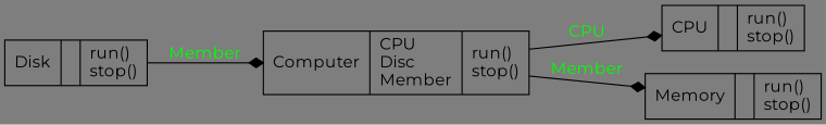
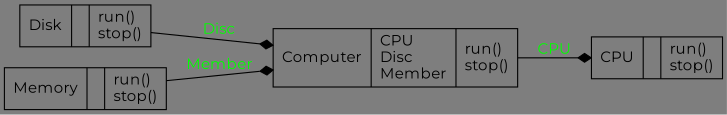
  digraph {
    bgcolor="#7e7e7e"
    fontname=Montserrat
    rankdir=LR
    node [color=black fontcolor=black fontname=Montserrat shape=record style=solid]
    edge [arrowhead=diamond arrowtail=none fontcolor=green fontname=Montserrat style=solid]
    n1 [label=<{CPU|<br ALIGN="LEFT"/>|run()<br ALIGN="LEFT"/>stop()<br ALIGN="LEFT"/>}>]
    n2 [label=<{Computer|CPU<br ALIGN="LEFT"/>Disc<br ALIGN="LEFT"/>Member<br ALIGN="LEFT"/>|run()<br ALIGN="LEFT"/>stop()<br ALIGN="LEFT"/>}>]
    n3 [label=<{Disk|<br ALIGN="LEFT"/>|run()<br ALIGN="LEFT"/>stop()<br ALIGN="LEFT"/>}>]
    n4 [label=<{Memory|<br ALIGN="LEFT"/>|run()<br ALIGN="LEFT"/>stop()<br ALIGN="LEFT"/>}>]
    n2 -> n1 [label=CPU]
-   n3 -> n2 [label=Member]
-   n2 -> n4 [label=Member]
+   n3 -> n2 [label=Disc]
+   n4 -> n2 [label=Member]
  }
